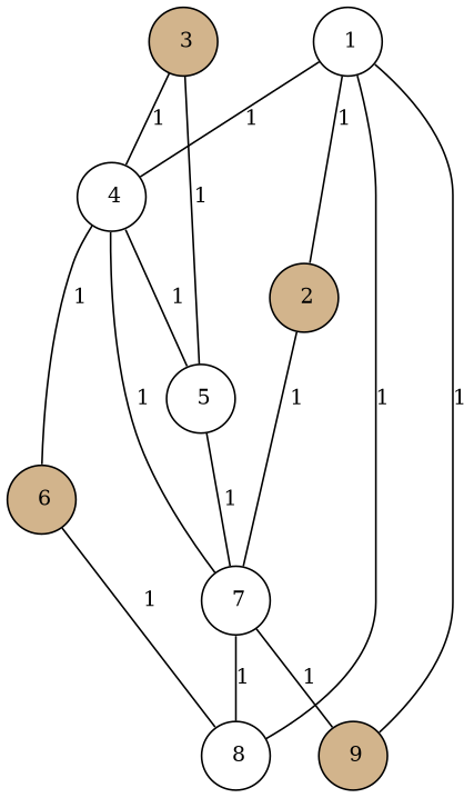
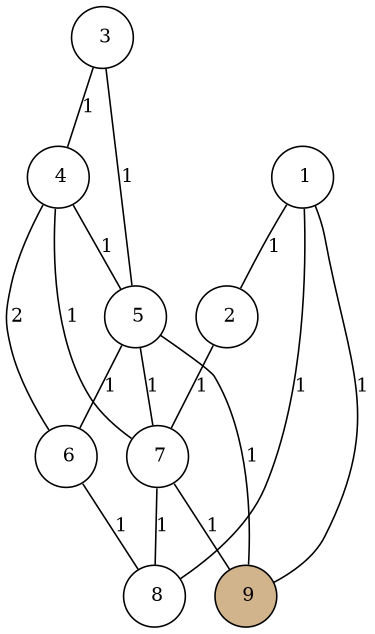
  graph {
    fixedsize="true;"
    node [color=black fillcolor=white fontsize=12 hight=.12 shape=circle style=filled]
    edge [fontsize=12]
    n1 [label=" 1" width=.12]
-   n2 [fillcolor=tan label=" 2" width=.12]
+   n2 [label=" 2" width=.12]
    n3 [label=" 4" width=.12]
    n4 [label=" 8" width=.12]
    n5 [fillcolor=tan label=" 9" width=.12]
-   n6 [fillcolor=tan label=" 3" width=.12]
+   n6 [label=" 3" width=.12]
    n7 [label=" 5" width=.12]
-   n8 [fillcolor=tan label=" 6" width=.12]
+   n8 [label=" 6" width=.12]
    n9 [label=" 7" width=.12]
    n1 -- n2 [label=1]
-   n1 -- n3 [label=1]
    n1 -- n4 [label=1]
    n1 -- n5 [label=1]
    n2 -- n9 [label=1]
    n3 -- n7 [label=1]
-   n3 -- n8 [label=1]
+   n3 -- n8 [label=2]
    n3 -- n9 [label=1]
    n6 -- n3 [label=1]
    n6 -- n7 [label=1]
+   n7 -- n5 [label=1]
+   n7 -- n8 [label=1]
    n7 -- n9 [label=1]
    n8 -- n4 [label=1]
    n9 -- n4 [label=1]
    n9 -- n5 [label=1]
  }
